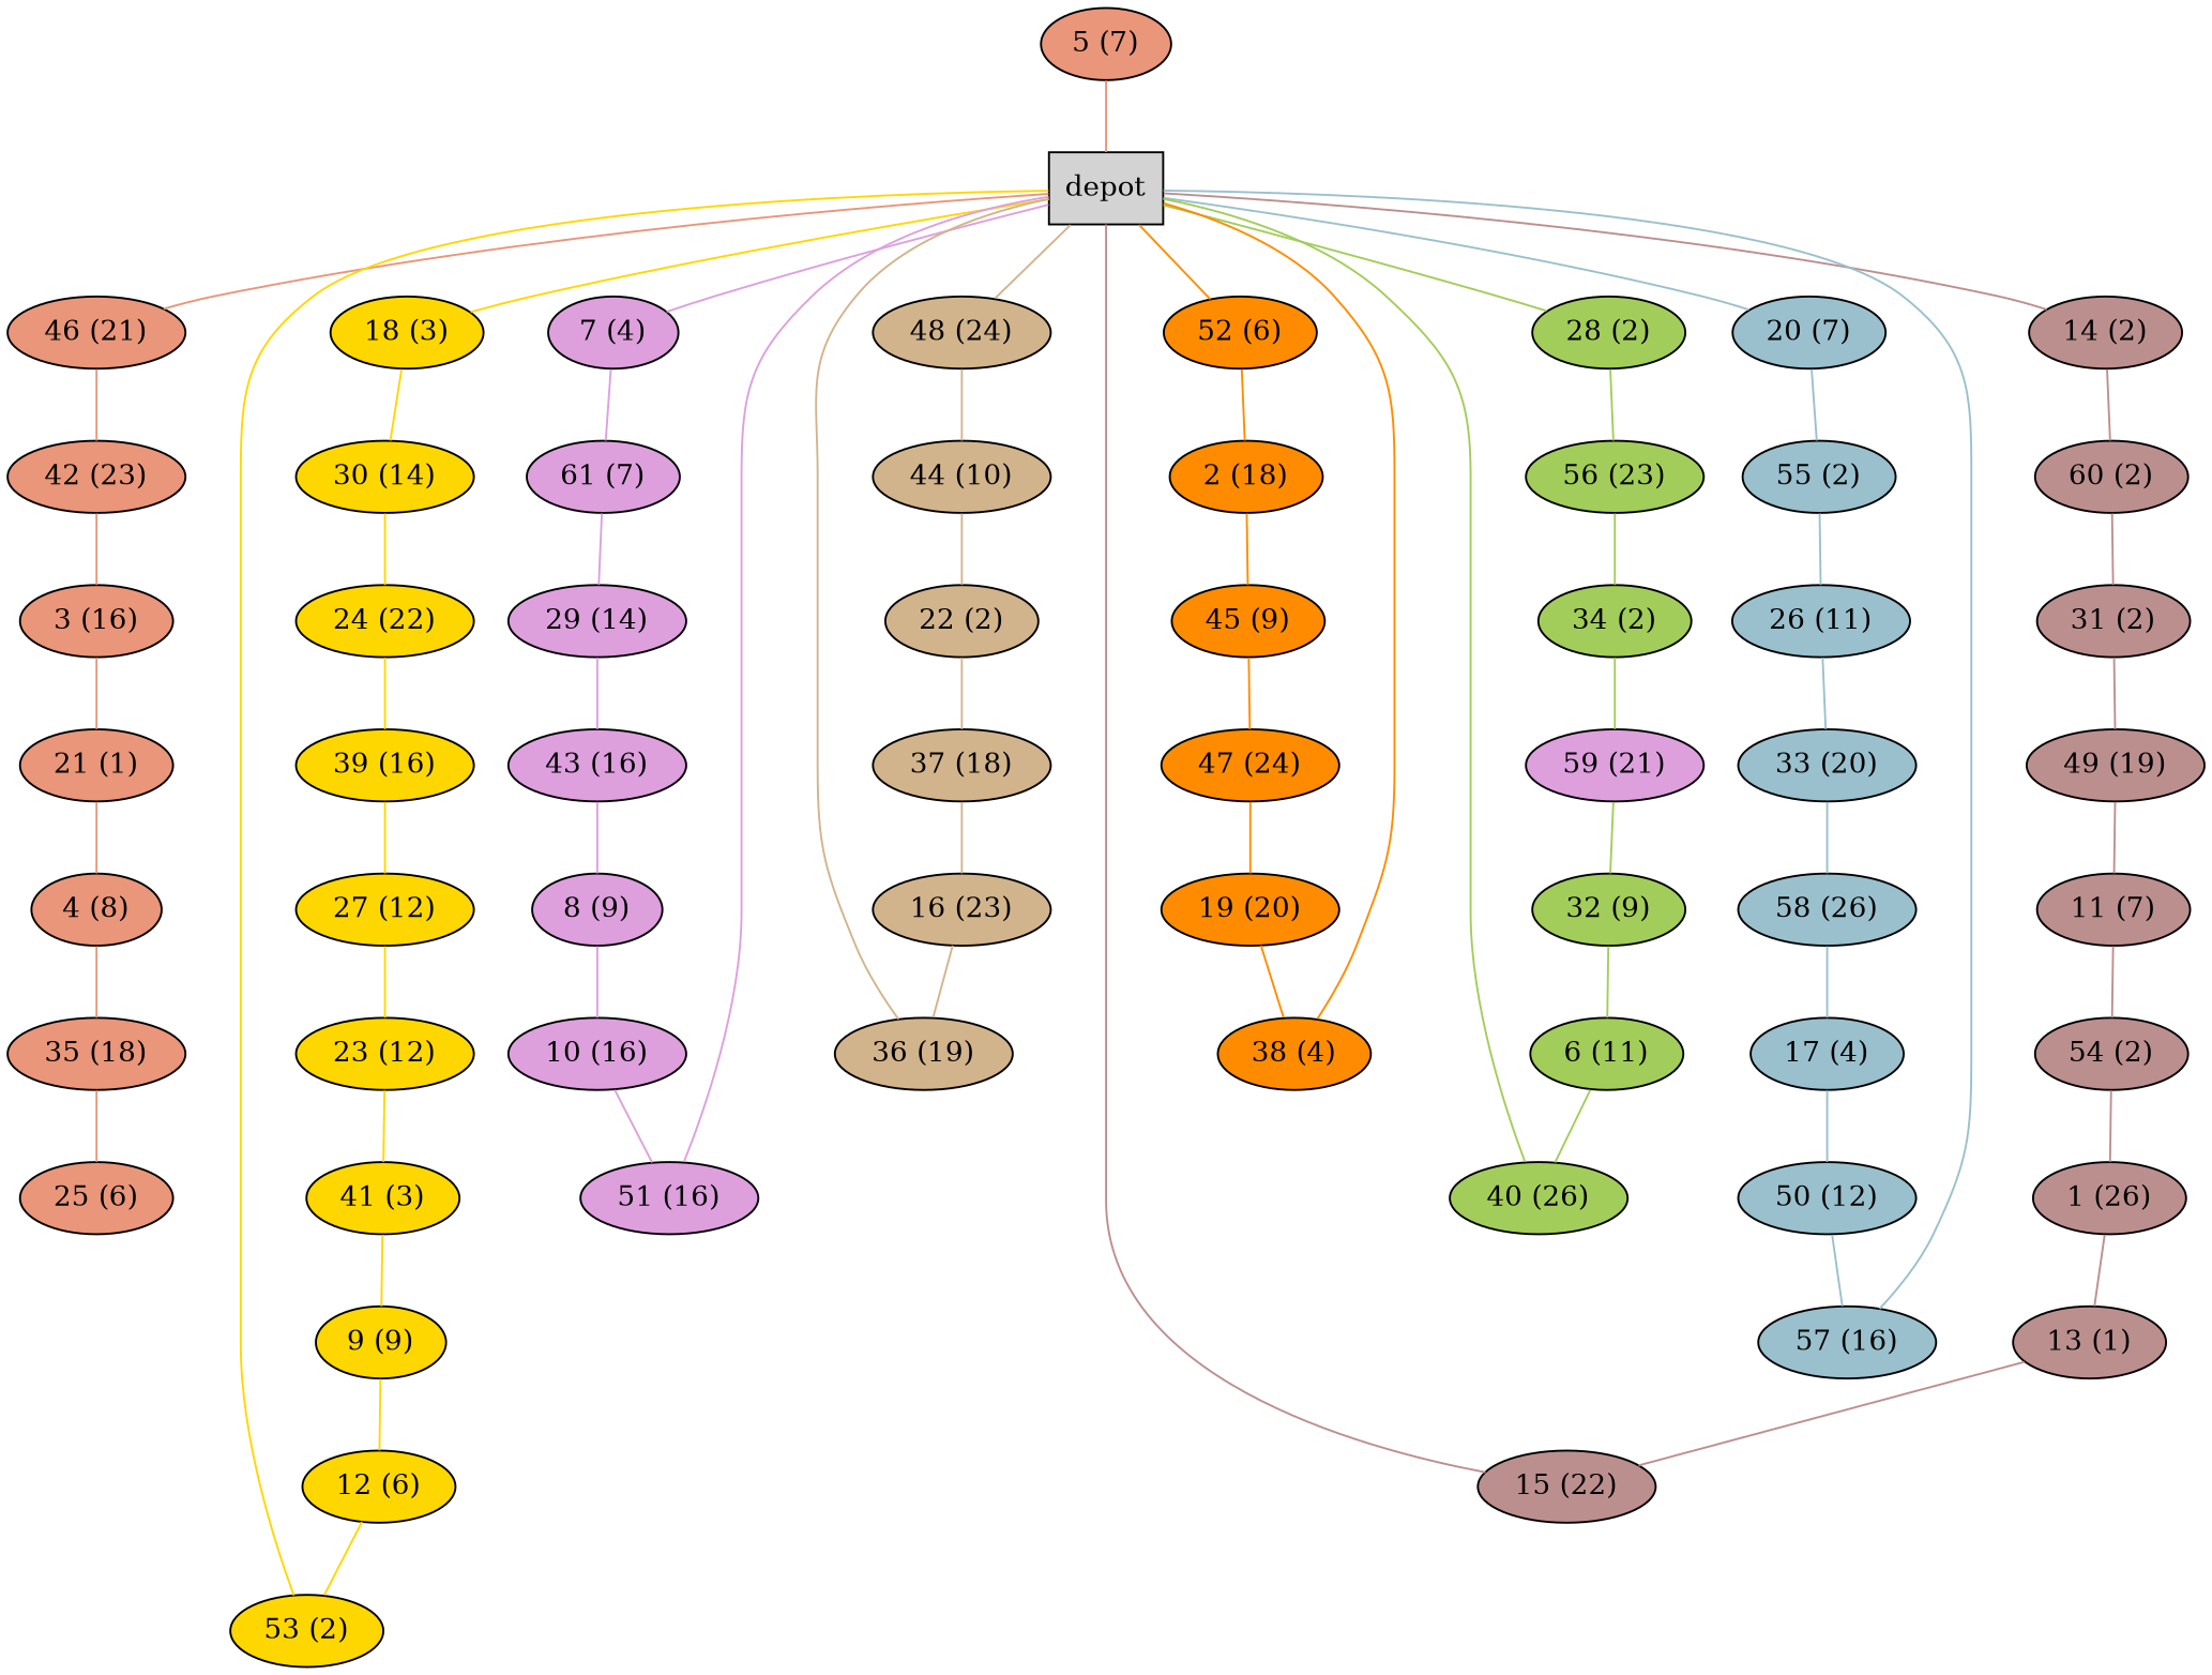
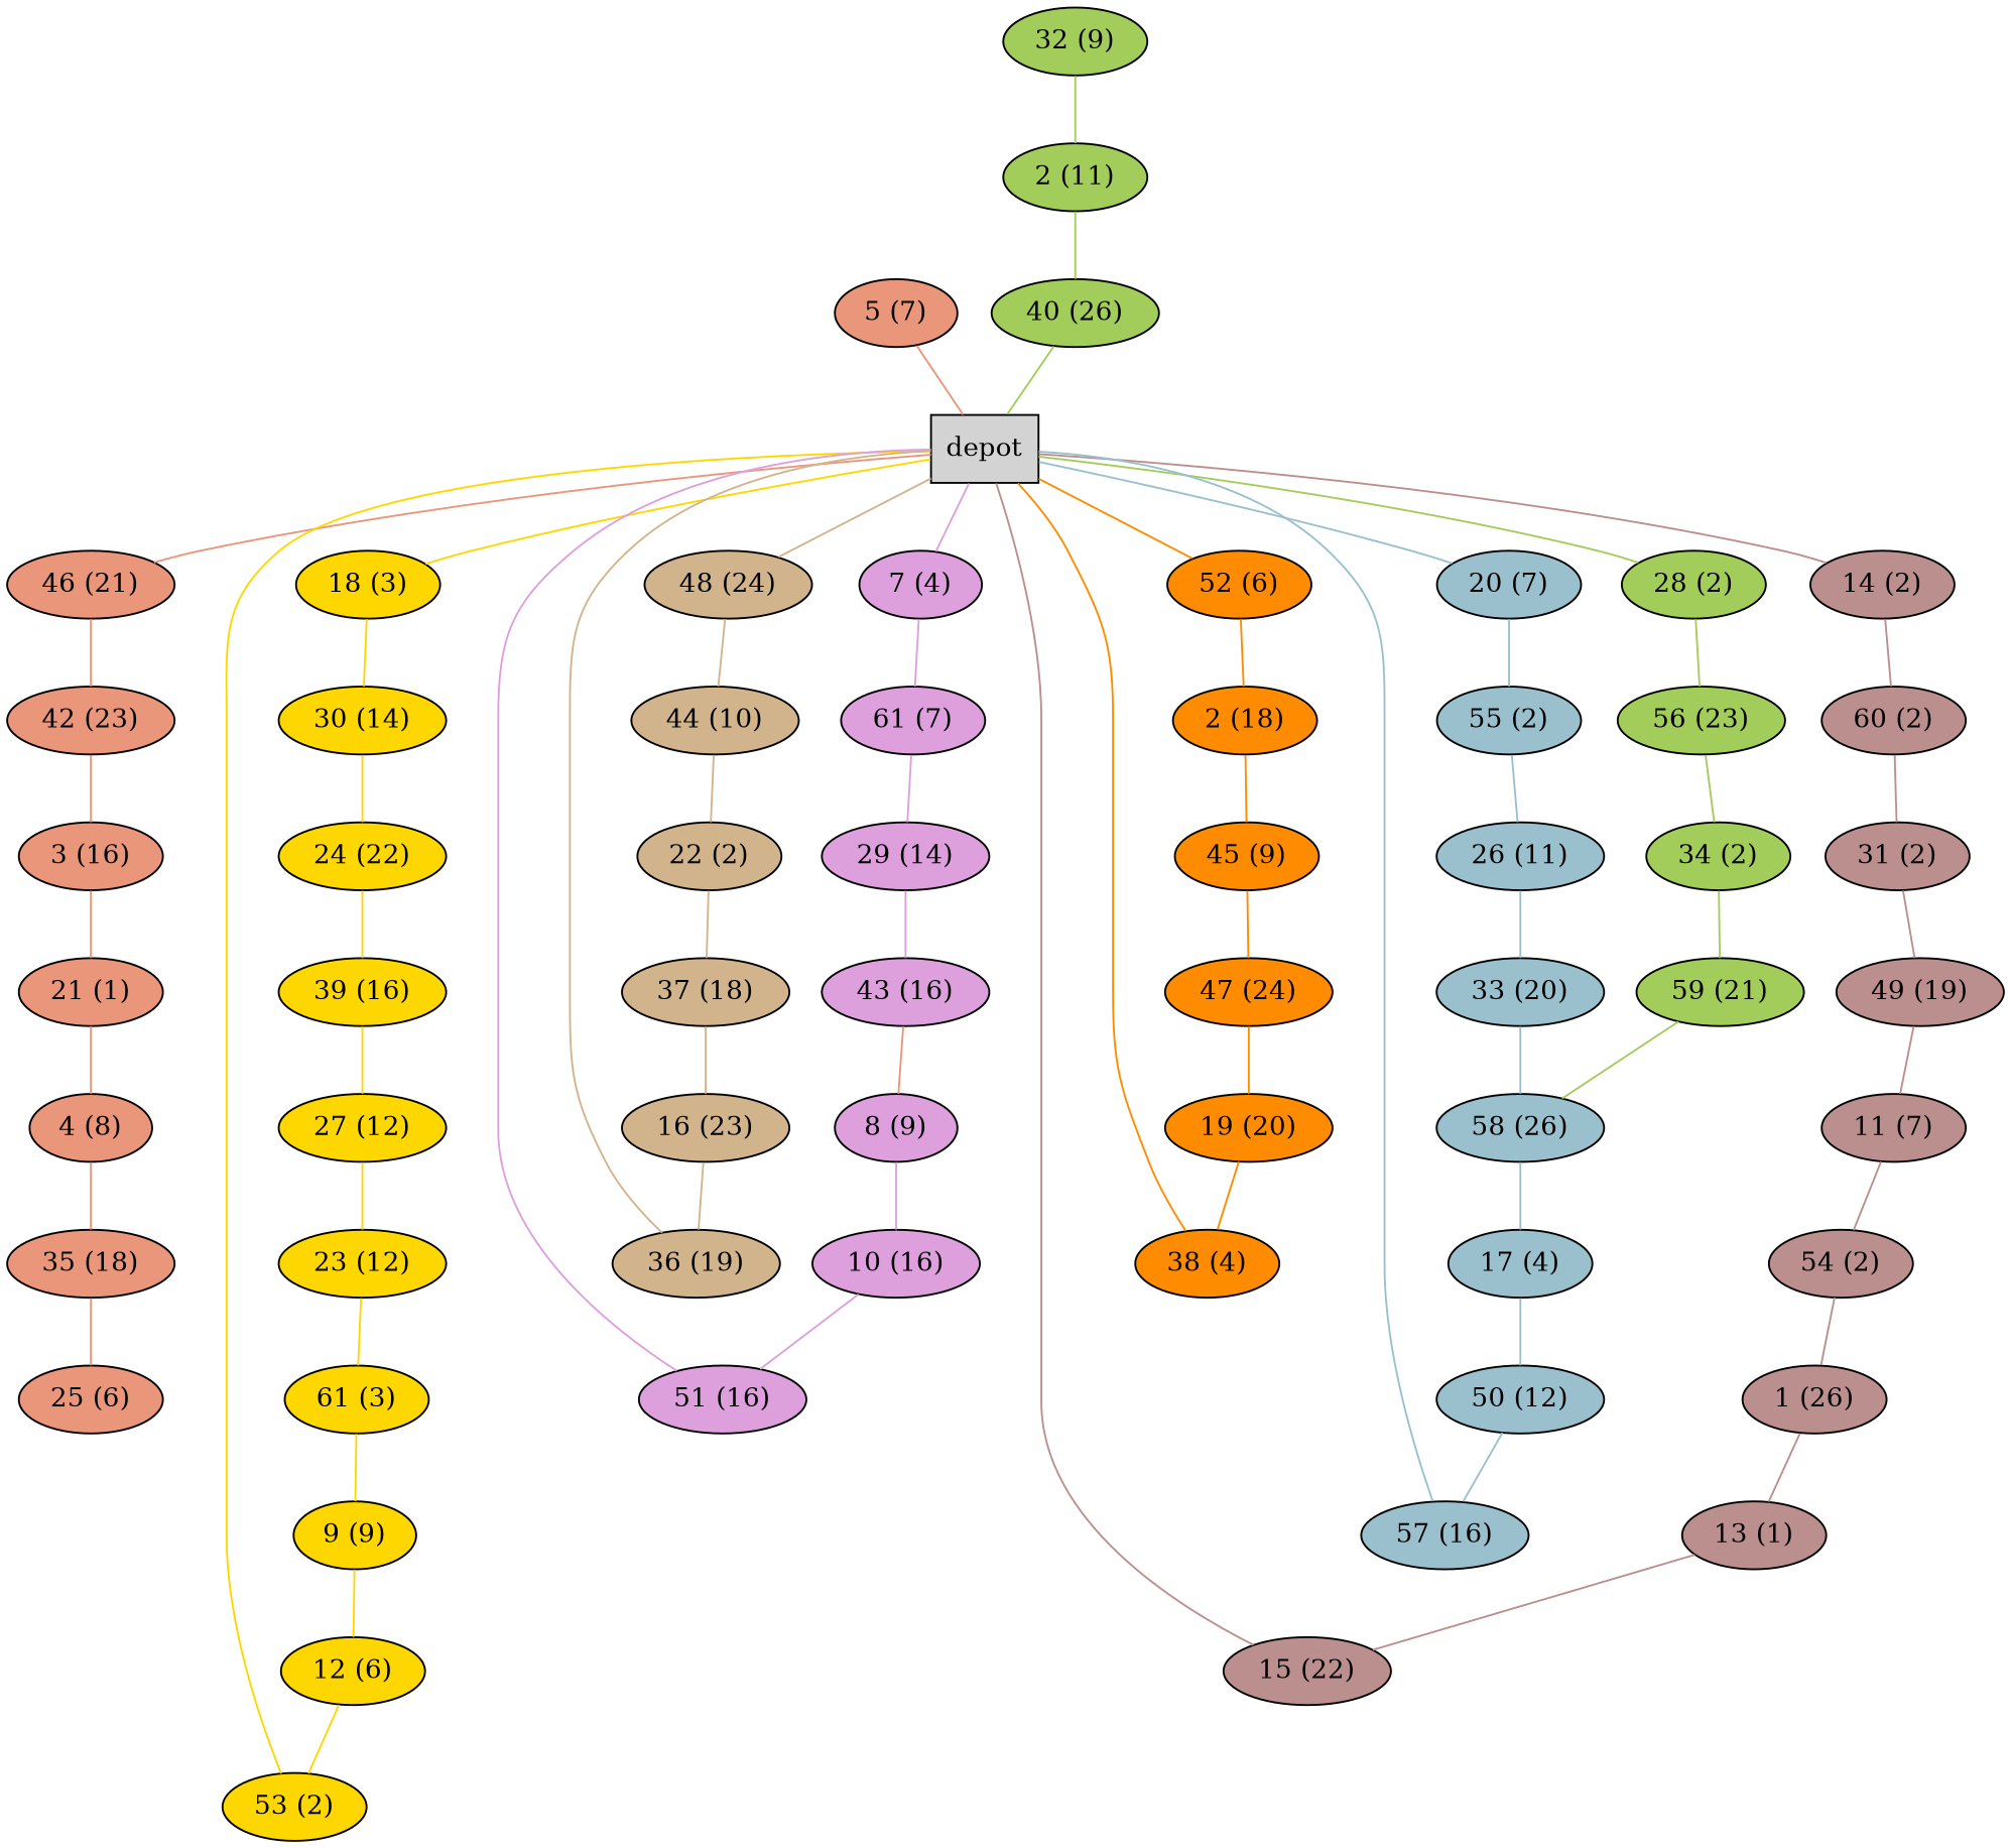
  graph {
    node [shape=ellipse style=filled fillcolor=gold]
    edge [color=gold]
    n1 [label=depot shape=box fillcolor=""]
    n2 [fillcolor=darksalmon label="46 (21)"]
    n3 [label="18 (3)"]
    n4 [fillcolor=plum label="7 (4)"]
    n5 [fillcolor=tan label="48 (24)"]
    n6 [fillcolor=darkorange label="52 (6)"]
    n7 [fillcolor=rosybrown label="14 (2)"]
    n8 [fillcolor=darkolivegreen3 label="28 (2)"]
    n9 [fillcolor=lightblue3 label="20 (7)"]
    n10 [fillcolor=darksalmon label="42 (23)"]
    n11 [label="30 (14)"]
    n12 [fillcolor=plum label="61 (7)"]
    n13 [fillcolor=tan label="44 (10)"]
    n14 [fillcolor=darkorange label="2 (18)"]
    n15 [fillcolor=rosybrown label="60 (2)"]
    n16 [fillcolor=darkolivegreen3 label="56 (23)"]
    n17 [fillcolor=lightblue3 label="55 (2)"]
    n18 [fillcolor=darksalmon label="3 (16)"]
    n19 [fillcolor=darksalmon label="21 (1)"]
    n20 [fillcolor=darksalmon label="4 (8)"]
    n21 [fillcolor=darksalmon label="35 (18)"]
    n22 [fillcolor=darksalmon label="25 (6)"]
    n23 [fillcolor=darksalmon label="5 (7)"]
    n24 [label="24 (22)"]
    n25 [label="39 (16)"]
    n26 [label="27 (12)"]
    n27 [label="23 (12)"]
-   n28 [label="41 (3)"]
+   n28 [label="61 (3)"]
    n29 [label="9 (9)"]
    n30 [label="12 (6)"]
    n31 [label="53 (2)"]
    n32 [fillcolor=plum label="29 (14)"]
    n33 [fillcolor=plum label="43 (16)"]
    n34 [fillcolor=plum label="8 (9)"]
    n35 [fillcolor=plum label="10 (16)"]
    n36 [fillcolor=plum label="51 (16)"]
    n37 [fillcolor=tan label="22 (2)"]
    n38 [fillcolor=tan label="37 (18)"]
    n39 [fillcolor=tan label="16 (23)"]
    n40 [fillcolor=tan label="36 (19)"]
    n41 [fillcolor=darkorange label="45 (9)"]
    n42 [fillcolor=darkorange label="47 (24)"]
    n43 [fillcolor=darkorange label="19 (20)"]
    n44 [fillcolor=darkorange label="38 (4)"]
    n45 [fillcolor=rosybrown label="31 (2)"]
    n46 [fillcolor=rosybrown label="49 (19)"]
    n47 [fillcolor=rosybrown label="11 (7)"]
    n48 [fillcolor=rosybrown label="54 (2)"]
    n49 [fillcolor=rosybrown label="1 (26)"]
    n50 [fillcolor=rosybrown label="13 (1)"]
    n51 [fillcolor=rosybrown label="15 (22)"]
    n52 [fillcolor=darkolivegreen3 label="34 (2)"]
-   n53 [fillcolor=plum label="59 (21)"]
+   n53 [fillcolor=darkolivegreen3 label="59 (21)"]
    n54 [fillcolor=darkolivegreen3 label="32 (9)"]
-   n55 [fillcolor=darkolivegreen3 label="6 (11)"]
+   n55 [fillcolor=darkolivegreen3 label="2 (11)"]
    n56 [fillcolor=darkolivegreen3 label="40 (26)"]
    n57 [fillcolor=lightblue3 label="26 (11)"]
    n58 [fillcolor=lightblue3 label="33 (20)"]
    n59 [fillcolor=lightblue3 label="58 (26)"]
    n60 [fillcolor=lightblue3 label="17 (4)"]
    n61 [fillcolor=lightblue3 label="50 (12)"]
    n62 [fillcolor=lightblue3 label="57 (16)"]
    n1 -- n2 [color=darksalmon]
    n1 -- n3
    n1 -- n4 [color=plum]
    n1 -- n5 [color=tan]
    n1 -- n6 [color=darkorange]
    n1 -- n7 [color=rosybrown]
    n1 -- n8 [color=darkolivegreen3]
    n1 -- n9 [color=lightblue3]
    n2 -- n10 [color=darksalmon]
    n3 -- n11
    n4 -- n12 [color=plum]
    n5 -- n13 [color=tan]
    n6 -- n14 [color=darkorange]
    n7 -- n15 [color=rosybrown]
    n8 -- n16 [color=darkolivegreen3]
    n9 -- n17 [color=lightblue3]
    n10 -- n18 [color=darksalmon]
    n11 -- n24
    n12 -- n32 [color=plum]
    n13 -- n37 [color=tan]
    n14 -- n41 [color=darkorange]
    n15 -- n45 [color=rosybrown]
    n16 -- n52 [color=darkolivegreen3]
    n17 -- n57 [color=lightblue3]
    n18 -- n19 [color=darksalmon]
    n19 -- n20 [color=darksalmon]
    n20 -- n21 [color=darksalmon]
    n21 -- n22 [color=darksalmon]
    n23 -- n1 [color=darksalmon]
    n24 -- n25
    n25 -- n26
    n26 -- n27
    n27 -- n28
    n28 -- n29
    n29 -- n30
    n30 -- n31
    n31 -- n1
    n32 -- n33 [color=plum]
-   n33 -- n34 [color=plum]
+   n33 -- n34 [color=darksalmon]
    n34 -- n35 [color=plum]
    n35 -- n36 [color=plum]
    n36 -- n1 [color=plum]
    n37 -- n38 [color=tan]
    n38 -- n39 [color=tan]
    n39 -- n40 [color=tan]
    n40 -- n1 [color=tan]
    n41 -- n42 [color=darkorange]
    n42 -- n43 [color=darkorange]
    n43 -- n44 [color=darkorange]
    n44 -- n1 [color=darkorange]
    n45 -- n46 [color=rosybrown]
    n46 -- n47 [color=rosybrown]
    n47 -- n48 [color=rosybrown]
    n48 -- n49 [color=rosybrown]
    n49 -- n50 [color=rosybrown]
    n50 -- n51 [color=rosybrown]
    n51 -- n1 [color=rosybrown]
    n52 -- n53 [color=darkolivegreen3]
-   n53 -- n54 [color=darkolivegreen3]
+   n53 -- n59 [color=darkolivegreen3]
    n54 -- n55 [color=darkolivegreen3]
    n55 -- n56 [color=darkolivegreen3]
    n56 -- n1 [color=darkolivegreen3]
    n57 -- n58 [color=lightblue3]
    n58 -- n59 [color=lightblue3]
    n59 -- n60 [color=lightblue3]
    n60 -- n61 [color=lightblue3]
    n61 -- n62 [color=lightblue3]
    n62 -- n1 [color=lightblue3]
  }
